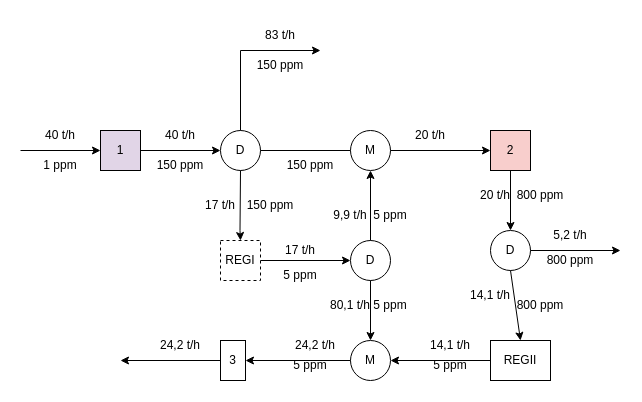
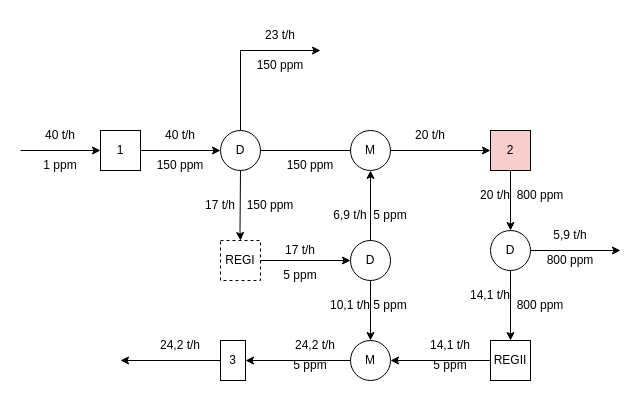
  <mxCell id="0" />
  <mxCell id="1" parent="0" />
  <mxCell id="2" value="D" style="ellipse;whiteSpace=wrap;html=1;aspect=fixed;" parent="1" vertex="1"><mxGeometry x="220" y="130" width="40" height="40" as="geometry" /></mxCell>
  <mxCell id="3" value="" style="endArrow=classic;html=1;rounded=0;entryX=0;entryY=0.5;entryDx=0;entryDy=0;" parent="1" target="5" edge="1"><mxGeometry width="50" height="50" relative="1" as="geometry"><mxPoint x="20" y="150" as="sourcePoint" /><mxPoint x="80" y="200" as="targetPoint" /></mxGeometry></mxCell>
  <mxCell id="4" value="" style="endArrow=classic;html=1;rounded=0;exitX=0.5;exitY=0;exitDx=0;exitDy=0;" parent="1" source="2" edge="1"><mxGeometry width="50" height="50" relative="1" as="geometry"><mxPoint x="240" y="110" as="sourcePoint" /><mxPoint x="320" y="50" as="targetPoint" /><Array as="points"><mxPoint x="240" y="50" /></Array></mxGeometry></mxCell>
- <mxCell id="5" value="1" style="whiteSpace=wrap;html=1;aspect=fixed;fillColor=#e1d5e7;" parent="1" vertex="1"><mxGeometry x="100" y="130" width="40" height="40" as="geometry" /></mxCell>
+ <mxCell id="5" value="1" style="whiteSpace=wrap;html=1;aspect=fixed;" parent="1" vertex="1"><mxGeometry x="100" y="130" width="40" height="40" as="geometry" /></mxCell>
  <mxCell id="6" value="2" style="whiteSpace=wrap;html=1;aspect=fixed;fillColor=#f8cecc;" parent="1" vertex="1"><mxGeometry x="490" y="130" width="40" height="40" as="geometry" /></mxCell>
  <mxCell id="7" value="" style="endArrow=classic;html=1;rounded=0;exitX=1;exitY=0.5;exitDx=0;exitDy=0;entryX=0;entryY=0.5;entryDx=0;entryDy=0;" parent="1" source="5" target="2" edge="1"><mxGeometry width="50" height="50" relative="1" as="geometry"><mxPoint x="150" y="220" as="sourcePoint" /><mxPoint x="210" y="160" as="targetPoint" /></mxGeometry></mxCell>
  <mxCell id="8" value="M" style="ellipse;whiteSpace=wrap;html=1;aspect=fixed;" parent="1" vertex="1"><mxGeometry x="350" y="340" width="40" height="40" as="geometry" /></mxCell>
  <mxCell id="9" value="" style="endArrow=classic;html=1;rounded=0;exitX=1;exitY=0.5;exitDx=0;exitDy=0;entryX=0;entryY=0.5;entryDx=0;entryDy=0;" parent="1" source="2" target="10" edge="1"><mxGeometry width="50" height="50" relative="1" as="geometry"><mxPoint x="280" y="165" as="sourcePoint" /><mxPoint x="380" y="150" as="targetPoint" /><Array as="points"><mxPoint x="370" y="150" /></Array></mxGeometry></mxCell>
  <mxCell id="10" value="M" style="ellipse;whiteSpace=wrap;html=1;aspect=fixed;" parent="1" vertex="1"><mxGeometry x="350" y="130" width="40" height="40" as="geometry" /></mxCell>
  <mxCell id="11" value="" style="endArrow=classic;html=1;rounded=0;exitX=0.5;exitY=1;exitDx=0;exitDy=0;entryX=0.5;entryY=0;entryDx=0;entryDy=0;" parent="1" source="2" target="33" edge="1"><mxGeometry width="50" height="50" relative="1" as="geometry"><mxPoint x="239.5" y="180" as="sourcePoint" /><mxPoint x="240" y="230" as="targetPoint" /><Array as="points"><mxPoint x="239.5" y="230" /></Array></mxGeometry></mxCell>
  <mxCell id="12" value="" style="endArrow=classic;html=1;rounded=0;exitX=1;exitY=0.5;exitDx=0;exitDy=0;entryX=0;entryY=0.5;entryDx=0;entryDy=0;" parent="1" source="10" target="6" edge="1"><mxGeometry width="50" height="50" relative="1" as="geometry"><mxPoint x="520" y="150" as="sourcePoint" /><mxPoint x="490" y="150" as="targetPoint" /></mxGeometry></mxCell>
  <mxCell id="13" value="3" style="whiteSpace=wrap;html=1;aspect=fixed;" parent="1" vertex="1"><mxGeometry x="220" y="340" width="25" height="40" as="geometry" /></mxCell>
  <mxCell id="14" value="1 ppm" style="text;html=1;strokeColor=none;fillColor=none;align=center;verticalAlign=middle;whiteSpace=wrap;rounded=0;" parent="1" vertex="1"><mxGeometry x="30" y="150" width="60" height="30" as="geometry" /></mxCell>
  <mxCell id="15" value="40 t/h" style="text;html=1;strokeColor=none;fillColor=none;align=center;verticalAlign=middle;whiteSpace=wrap;rounded=0;" parent="1" vertex="1"><mxGeometry x="30" y="120" width="60" height="30" as="geometry" /></mxCell>
  <mxCell id="16" value="17 t/h" style="text;html=1;strokeColor=none;fillColor=none;align=center;verticalAlign=middle;whiteSpace=wrap;rounded=0;" parent="1" vertex="1"><mxGeometry x="190" y="190" width="60" height="30" as="geometry" /></mxCell>
  <mxCell id="17" value="150 ppm" style="text;html=1;strokeColor=none;fillColor=none;align=center;verticalAlign=middle;whiteSpace=wrap;rounded=0;" parent="1" vertex="1"><mxGeometry x="150" y="150" width="60" height="30" as="geometry" /></mxCell>
  <mxCell id="18" value="150 ppm" style="text;html=1;strokeColor=none;fillColor=none;align=center;verticalAlign=middle;whiteSpace=wrap;rounded=0;" parent="1" vertex="1"><mxGeometry x="250" y="50" width="60" height="30" as="geometry" /></mxCell>
  <mxCell id="19" value="5 ppm" style="text;html=1;strokeColor=none;fillColor=none;align=center;verticalAlign=middle;whiteSpace=wrap;rounded=0;" parent="1" vertex="1"><mxGeometry x="270" y="260" width="60" height="30" as="geometry" /></mxCell>
  <mxCell id="20" value="150 ppm" style="text;html=1;strokeColor=none;fillColor=none;align=center;verticalAlign=middle;whiteSpace=wrap;rounded=0;" parent="1" vertex="1"><mxGeometry x="280" y="150" width="60" height="30" as="geometry" /></mxCell>
  <mxCell id="21" value="40 t/h" style="text;html=1;strokeColor=none;fillColor=none;align=center;verticalAlign=middle;whiteSpace=wrap;rounded=0;" parent="1" vertex="1"><mxGeometry x="150" y="120" width="60" height="30" as="geometry" /></mxCell>
- <mxCell id="22" value="83 t/h" style="text;html=1;strokeColor=none;fillColor=none;align=center;verticalAlign=middle;whiteSpace=wrap;rounded=0;" parent="1" vertex="1"><mxGeometry x="250" y="20" width="60" height="30" as="geometry" /></mxCell>
+ <mxCell id="22" value="23 t/h" style="text;html=1;strokeColor=none;fillColor=none;align=center;verticalAlign=middle;whiteSpace=wrap;rounded=0;" parent="1" vertex="1"><mxGeometry x="250" y="20" width="60" height="30" as="geometry" /></mxCell>
  <mxCell id="23" value="20 t/h" style="text;html=1;strokeColor=none;fillColor=none;align=center;verticalAlign=middle;whiteSpace=wrap;rounded=0;" parent="1" vertex="1"><mxGeometry x="400" y="120" width="60" height="30" as="geometry" /></mxCell>
  <mxCell id="24" value="800 ppm" style="text;html=1;strokeColor=none;fillColor=none;align=center;verticalAlign=middle;whiteSpace=wrap;rounded=0;" parent="1" vertex="1"><mxGeometry x="510" y="180" width="60" height="30" as="geometry" /></mxCell>
- <mxCell id="25" value="5,2 t/h" style="text;html=1;strokeColor=none;fillColor=none;align=center;verticalAlign=middle;whiteSpace=wrap;rounded=0;" parent="1" vertex="1"><mxGeometry x="540" y="220" width="60" height="30" as="geometry" /></mxCell>
+ <mxCell id="25" value="5,9 t/h" style="text;html=1;strokeColor=none;fillColor=none;align=center;verticalAlign=middle;whiteSpace=wrap;rounded=0;" parent="1" vertex="1"><mxGeometry x="540" y="220" width="60" height="30" as="geometry" /></mxCell>
  <mxCell id="26" value="" style="endArrow=classic;html=1;rounded=0;exitX=0.5;exitY=1;exitDx=0;exitDy=0;entryX=0.5;entryY=0;entryDx=0;entryDy=0;" parent="1" source="6" target="28" edge="1"><mxGeometry width="50" height="50" relative="1" as="geometry"><mxPoint x="520" y="204.5" as="sourcePoint" /><mxPoint x="630" y="204.5" as="targetPoint" /><Array as="points" /></mxGeometry></mxCell>
  <mxCell id="27" value="150 ppm" style="text;html=1;strokeColor=none;fillColor=none;align=center;verticalAlign=middle;whiteSpace=wrap;rounded=0;" parent="1" vertex="1"><mxGeometry x="240" y="190" width="60" height="30" as="geometry" /></mxCell>
  <mxCell id="28" value="D" style="ellipse;whiteSpace=wrap;html=1;aspect=fixed;" vertex="1" parent="1"><mxGeometry x="490" y="230" width="40" height="40" as="geometry" /></mxCell>
  <mxCell id="29" value="" style="endArrow=classic;html=1;rounded=0;exitX=1;exitY=0.5;exitDx=0;exitDy=0;" edge="1" parent="1" source="28"><mxGeometry width="50" height="50" relative="1" as="geometry"><mxPoint x="550" y="249.5" as="sourcePoint" /><mxPoint x="620" y="250" as="targetPoint" /></mxGeometry></mxCell>
  <mxCell id="30" value="" style="endArrow=classic;html=1;rounded=0;exitX=0.5;exitY=1;exitDx=0;exitDy=0;entryX=0.5;entryY=0;entryDx=0;entryDy=0;" edge="1" parent="1" source="28" target="31"><mxGeometry width="50" height="50" relative="1" as="geometry"><mxPoint x="520" y="340" as="sourcePoint" /><mxPoint x="510" y="340" as="targetPoint" /></mxGeometry></mxCell>
- <mxCell id="31" value="REGII" style="whiteSpace=wrap;html=1;aspect=fixed;" vertex="1" parent="1"><mxGeometry x="490" y="340" width="60" height="40" as="geometry" /></mxCell>
+ <mxCell id="31" value="REGII" style="whiteSpace=wrap;html=1;aspect=fixed;" vertex="1" parent="1"><mxGeometry x="490" y="340" width="40" height="40" as="geometry" /></mxCell>
  <mxCell id="32" value="" style="endArrow=classic;html=1;rounded=0;exitX=0;exitY=0.5;exitDx=0;exitDy=0;entryX=1;entryY=0.5;entryDx=0;entryDy=0;" edge="1" parent="1" source="31" target="8"><mxGeometry width="50" height="50" relative="1" as="geometry"><mxPoint x="380" y="400" as="sourcePoint" /><mxPoint x="400" y="360" as="targetPoint" /></mxGeometry></mxCell>
  <mxCell id="33" value="REGI" style="whiteSpace=wrap;html=1;aspect=fixed;dashed=1;" vertex="1" parent="1"><mxGeometry x="220" y="240" width="40" height="40" as="geometry" /></mxCell>
  <mxCell id="34" value="" style="endArrow=classic;html=1;rounded=0;exitX=1;exitY=0.5;exitDx=0;exitDy=0;entryX=0;entryY=0.5;entryDx=0;entryDy=0;" edge="1" parent="1" source="33" target="35"><mxGeometry width="50" height="50" relative="1" as="geometry"><mxPoint x="285" y="280" as="sourcePoint" /><mxPoint x="340" y="260" as="targetPoint" /></mxGeometry></mxCell>
  <mxCell id="35" value="D" style="ellipse;whiteSpace=wrap;html=1;aspect=fixed;" vertex="1" parent="1"><mxGeometry x="350" y="240" width="40" height="40" as="geometry" /></mxCell>
  <mxCell id="36" value="" style="endArrow=classic;html=1;rounded=0;exitX=0.5;exitY=0;exitDx=0;exitDy=0;entryX=0.5;entryY=1;entryDx=0;entryDy=0;" edge="1" parent="1" source="35" target="10"><mxGeometry width="50" height="50" relative="1" as="geometry"><mxPoint x="400" y="230" as="sourcePoint" /><mxPoint x="450" y="180" as="targetPoint" /></mxGeometry></mxCell>
  <mxCell id="37" value="" style="endArrow=classic;html=1;rounded=0;exitX=0.5;exitY=1;exitDx=0;exitDy=0;entryX=0.5;entryY=0;entryDx=0;entryDy=0;" edge="1" parent="1" source="35" target="8"><mxGeometry width="50" height="50" relative="1" as="geometry"><mxPoint x="380" y="400" as="sourcePoint" /><mxPoint x="430" y="350" as="targetPoint" /></mxGeometry></mxCell>
  <mxCell id="38" value="" style="endArrow=classic;html=1;rounded=0;exitX=0;exitY=0.5;exitDx=0;exitDy=0;entryX=1;entryY=0.5;entryDx=0;entryDy=0;" edge="1" parent="1" source="8" target="13"><mxGeometry width="50" height="50" relative="1" as="geometry"><mxPoint x="380" y="400" as="sourcePoint" /><mxPoint x="260" y="360" as="targetPoint" /></mxGeometry></mxCell>
  <mxCell id="39" value="" style="endArrow=classic;html=1;rounded=0;exitX=0;exitY=0.5;exitDx=0;exitDy=0;" edge="1" parent="1" source="13"><mxGeometry width="50" height="50" relative="1" as="geometry"><mxPoint x="130" y="420" as="sourcePoint" /><mxPoint x="120" y="360" as="targetPoint" /></mxGeometry></mxCell>
  <mxCell id="40" value="17 t/h" style="text;html=1;strokeColor=none;fillColor=none;align=center;verticalAlign=middle;whiteSpace=wrap;rounded=0;" vertex="1" parent="1"><mxGeometry x="270" y="235" width="60" height="30" as="geometry" /></mxCell>
  <mxCell id="41" value="5 ppm" style="text;html=1;strokeColor=none;fillColor=none;align=center;verticalAlign=middle;whiteSpace=wrap;rounded=0;" vertex="1" parent="1"><mxGeometry x="360" y="290" width="60" height="30" as="geometry" /></mxCell>
  <mxCell id="42" value="5 ppm" style="text;html=1;strokeColor=none;fillColor=none;align=center;verticalAlign=middle;whiteSpace=wrap;rounded=0;" vertex="1" parent="1"><mxGeometry x="360" y="200" width="60" height="30" as="geometry" /></mxCell>
- <mxCell id="43" value="9,9 t/h" style="text;html=1;strokeColor=none;fillColor=none;align=center;verticalAlign=middle;whiteSpace=wrap;rounded=0;" vertex="1" parent="1"><mxGeometry x="320" y="200" width="60" height="30" as="geometry" /></mxCell>
- <mxCell id="44" value="80,1 t/h" style="text;html=1;strokeColor=none;fillColor=none;align=center;verticalAlign=middle;whiteSpace=wrap;rounded=0;" vertex="1" parent="1"><mxGeometry x="320" y="290" width="60" height="30" as="geometry" /></mxCell>
+ <mxCell id="43" value="6,9 t/h" style="text;html=1;strokeColor=none;fillColor=none;align=center;verticalAlign=middle;whiteSpace=wrap;rounded=0;" vertex="1" parent="1"><mxGeometry x="320" y="200" width="60" height="30" as="geometry" /></mxCell>
+ <mxCell id="44" value="10,1 t/h" style="text;html=1;strokeColor=none;fillColor=none;align=center;verticalAlign=middle;whiteSpace=wrap;rounded=0;" vertex="1" parent="1"><mxGeometry x="320" y="290" width="60" height="30" as="geometry" /></mxCell>
  <mxCell id="45" value="20 t/h" style="text;html=1;strokeColor=none;fillColor=none;align=center;verticalAlign=middle;whiteSpace=wrap;rounded=0;" vertex="1" parent="1"><mxGeometry x="465" y="180" width="60" height="30" as="geometry" /></mxCell>
  <mxCell id="46" value="800 ppm" style="text;html=1;strokeColor=none;fillColor=none;align=center;verticalAlign=middle;whiteSpace=wrap;rounded=0;" vertex="1" parent="1"><mxGeometry x="540" y="245" width="60" height="30" as="geometry" /></mxCell>
  <mxCell id="47" value="800 ppm" style="text;html=1;strokeColor=none;fillColor=none;align=center;verticalAlign=middle;whiteSpace=wrap;rounded=0;" vertex="1" parent="1"><mxGeometry x="510" y="290" width="60" height="30" as="geometry" /></mxCell>
  <mxCell id="48" value="14,1 t/h" style="text;html=1;strokeColor=none;fillColor=none;align=center;verticalAlign=middle;whiteSpace=wrap;rounded=0;" vertex="1" parent="1"><mxGeometry x="460" y="280" width="60" height="30" as="geometry" /></mxCell>
  <mxCell id="49" value="14,1 t/h" style="text;html=1;strokeColor=none;fillColor=none;align=center;verticalAlign=middle;whiteSpace=wrap;rounded=0;" vertex="1" parent="1"><mxGeometry x="420" y="330" width="60" height="30" as="geometry" /></mxCell>
  <mxCell id="50" value="5 ppm" style="text;html=1;strokeColor=none;fillColor=none;align=center;verticalAlign=middle;whiteSpace=wrap;rounded=0;" vertex="1" parent="1"><mxGeometry x="420" y="350" width="60" height="30" as="geometry" /></mxCell>
  <mxCell id="51" value="5 ppm" style="text;html=1;strokeColor=none;fillColor=none;align=center;verticalAlign=middle;whiteSpace=wrap;rounded=0;" vertex="1" parent="1"><mxGeometry x="280" y="350" width="60" height="30" as="geometry" /></mxCell>
  <mxCell id="52" value="24,2 t/h" style="text;html=1;strokeColor=none;fillColor=none;align=center;verticalAlign=middle;whiteSpace=wrap;rounded=0;" vertex="1" parent="1"><mxGeometry x="285" y="330" width="60" height="30" as="geometry" /></mxCell>
  <mxCell id="53" value="24,2 t/h" style="text;html=1;strokeColor=none;fillColor=none;align=center;verticalAlign=middle;whiteSpace=wrap;rounded=0;" vertex="1" parent="1"><mxGeometry x="150" y="330" width="60" height="30" as="geometry" /></mxCell>
